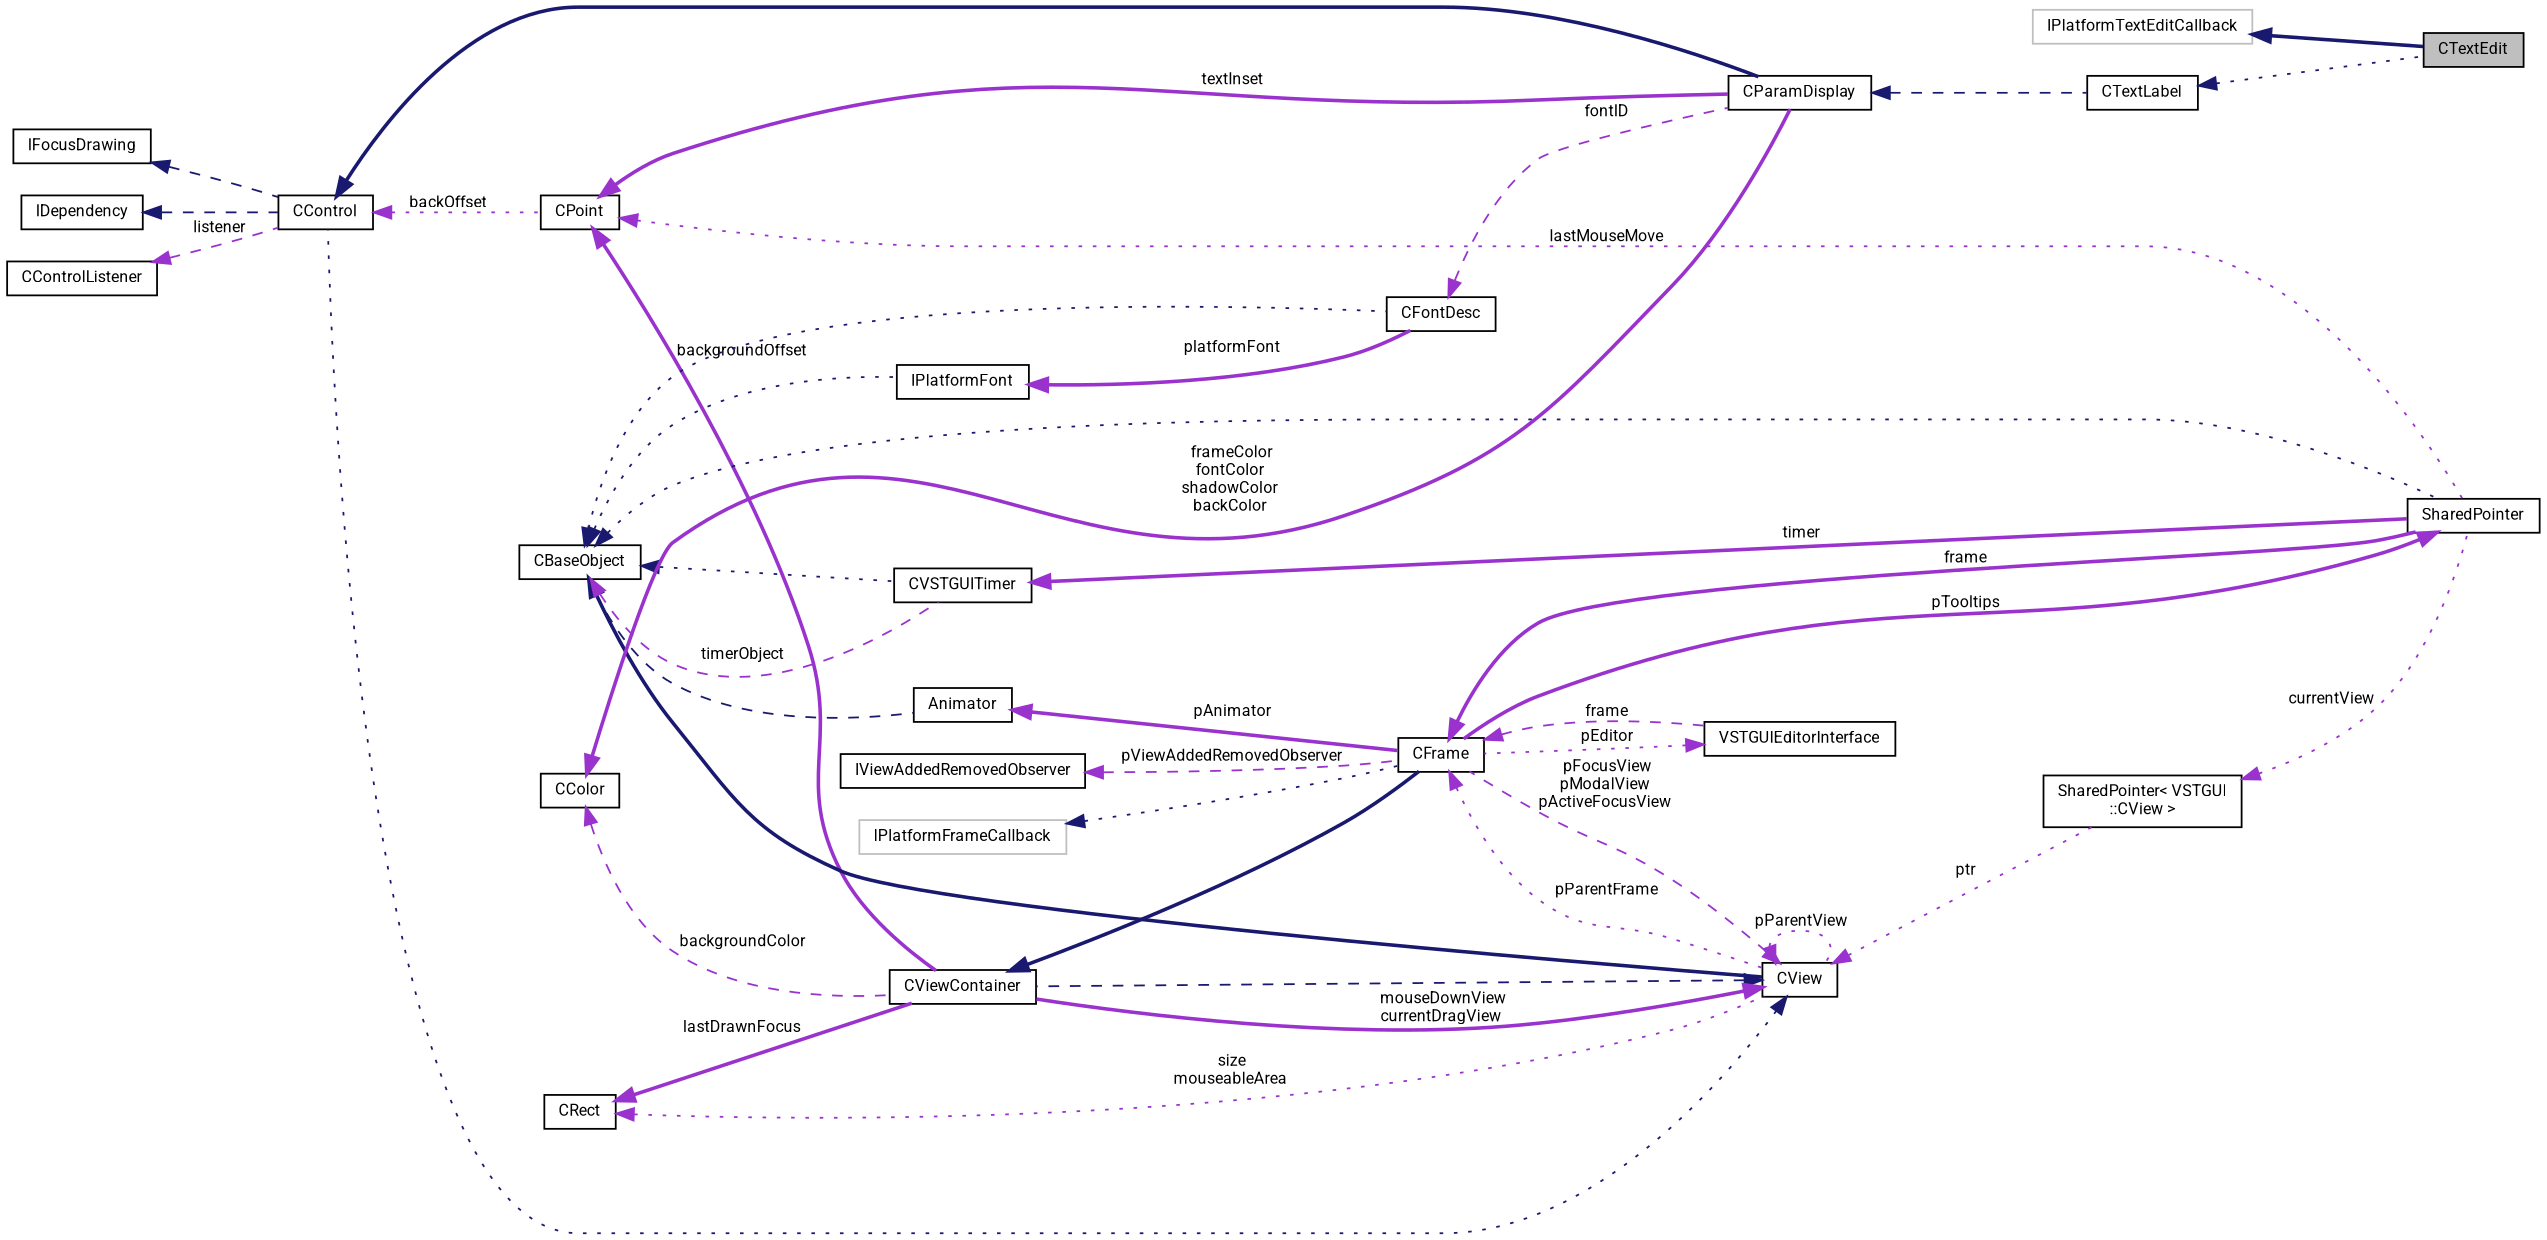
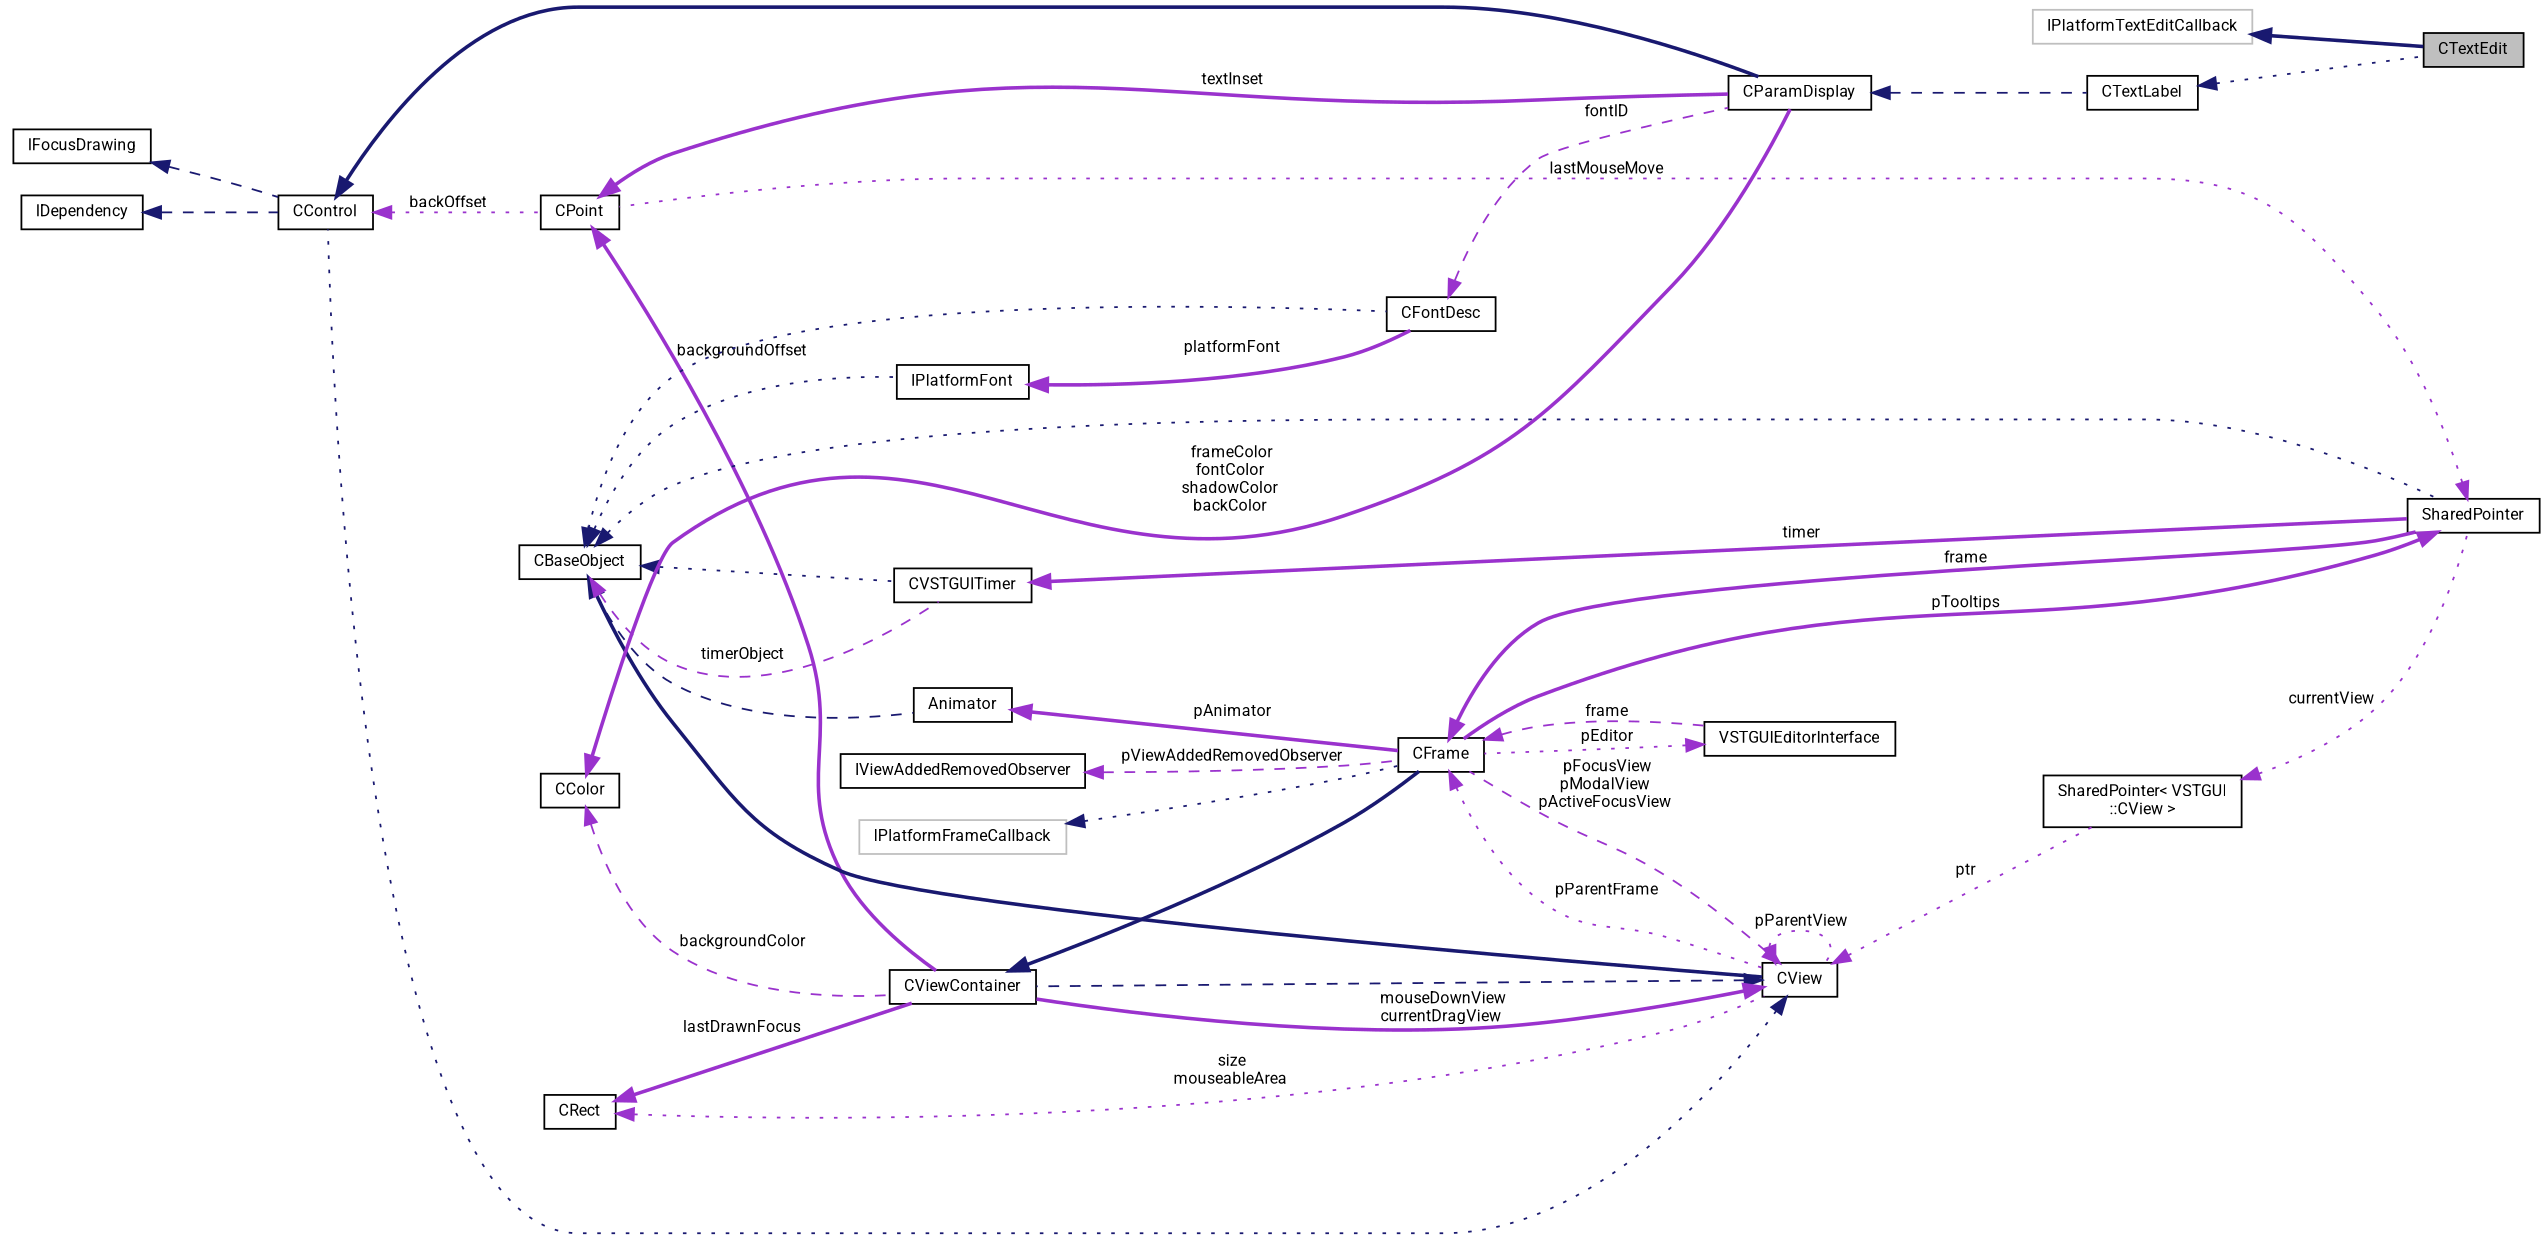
  digraph {
    fontname=Roboto
    rankdir=LR
    node [color=black fontname=Roboto fontsize=9 shape=record]
    edge [color=darkorchid3 dir=back fontname=Roboto fontsize=9 labelfontname=Arial labelfontsize=9 style=dotted]
    n1 [fillcolor=grey75 fontcolor=black height=0.2 label=CTextEdit style=filled width=0.4]
    n2 [height=0.2 label=CTextLabel width=0.4]
    n3 [height=0.2 label=CParamDisplay width=0.4]
    n4 [height=0.2 label=CControl width=0.4]
    n5 [height=0.2 label=CPoint width=0.4]
    n6 [height=0.2 label=CView width=0.4]
    n7 [height=0.2 label=CFrame width=0.4]
    n8 [height=0.2 label=CViewContainer width=0.4]
    n9 [height=0.2 label="SharedPointer\< VSTGUI\l::CView \>" width=0.4]
    n10 [height=0.2 label=SharedPointer width=0.4]
    n11 [height=0.2 label=VSTGUIEditorInterface width=0.4]
    n12 [height=0.2 label=CBaseObject width=0.4]
    n13 [height=0.2 label=Animator width=0.4]
    n14 [height=0.2 label=CVSTGUITimer width=0.4]
    n15 [height=0.2 label=CFontDesc width=0.4]
    n16 [height=0.2 label=IPlatformFont width=0.4]
    n17 [height=0.2 label=CColor width=0.4]
    n18 [height=0.2 label=CRect width=0.4]
    n19 [color=grey75 height=0.2 label=IPlatformFrameCallback width=0.4]
    n20 [height=0.2 label=IViewAddedRemovedObserver width=0.4]
    n21 [height=0.2 label=IFocusDrawing width=0.4]
    n22 [height=0.2 label=IDependency width=0.4]
-   n23 [height=0.2 label=CControlListener width=0.4]
    n24 [color=grey75 height=0.2 label=IPlatformTextEditCallback width=0.4]
    n2 -> n1 [color=midnightblue]
    n3 -> n2 [color=midnightblue style=dashed]
    n4 -> n3 [color=midnightblue style=bold]
    n4 -> n5 [label=" backOffset"]
    n5 -> n3 [label=" textInset" style=bold]
    n5 -> n8 [label=" backgroundOffset" style=bold]
-   n5 -> n10 [label=" lastMouseMove"]
+   n10 -> n5 [label=" lastMouseMove"]
    n6 -> n4 [color=midnightblue]
    n6 -> n6 [label=" pParentView"]
    n6 -> n7 [label=" pFocusView\npModalView\npActiveFocusView" style=dashed]
    n6 -> n8 [color=midnightblue style=dashed]
    n6 -> n8 [label=" mouseDownView\ncurrentDragView" style=bold]
    n6 -> n9 [label=" ptr"]
    n7 -> n6 [label=" pParentFrame"]
    n7 -> n10 [label=" frame" style=bold]
    n7 -> n11 [label=" frame" style=dashed]
    n8 -> n7 [color=midnightblue style=bold]
    n9 -> n10 [label=" currentView"]
    n10 -> n7 [label=" pTooltips" style=bold]
    n11 -> n7 [label=" pEditor"]
    n12 -> n6 [color=midnightblue style=bold]
    n12 -> n10 [color=midnightblue]
    n12 -> n13 [color=midnightblue style=dashed]
    n12 -> n14 [color=midnightblue]
    n12 -> n14 [label=" timerObject" style=dashed]
    n12 -> n15 [color=midnightblue]
    n12 -> n16 [color=midnightblue]
    n13 -> n7 [label=" pAnimator" style=bold]
    n14 -> n10 [label=" timer" style=bold]
    n15 -> n3 [label=" fontID" style=dashed]
    n16 -> n15 [label=" platformFont" style=bold]
    n17 -> n3 [label=" frameColor\nfontColor\nshadowColor\nbackColor" style=bold]
    n17 -> n8 [label=" backgroundColor" style=dashed]
    n18 -> n6 [label=" size\nmouseableArea"]
    n18 -> n8 [label=" lastDrawnFocus" style=bold]
    n19 -> n7 [color=midnightblue]
    n20 -> n7 [label=" pViewAddedRemovedObserver" style=dashed]
    n21 -> n4 [color=midnightblue style=dashed]
    n22 -> n4 [color=midnightblue style=dashed]
-   n23 -> n4 [label=" listener" style=dashed]
    n24 -> n1 [color=midnightblue style=bold]
  }
